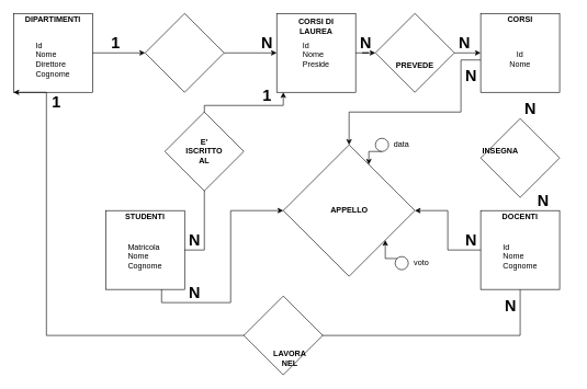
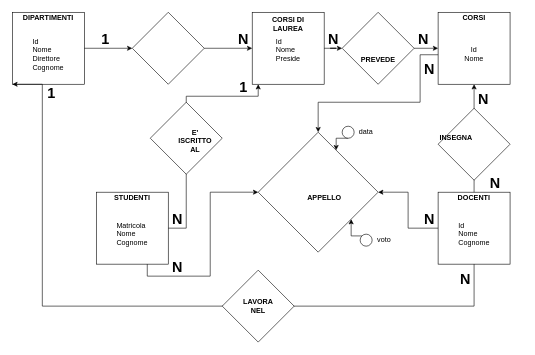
  <mxCell id="0" />
  <mxCell id="1" parent="0" />
  <mxCell id="2" value="" style="group" vertex="1" connectable="0" parent="1"><mxGeometry x="20" y="20" width="120" height="120" as="geometry" /></mxCell>
  <mxCell id="3" value="" style="rounded=0;whiteSpace=wrap;html=1;fontStyle=1" vertex="1" parent="2"><mxGeometry width="120" height="120" as="geometry" /></mxCell>
  <mxCell id="4" value="DIPARTIMENTI&lt;br&gt;" style="text;html=1;strokeColor=none;fillColor=none;align=center;verticalAlign=middle;whiteSpace=wrap;rounded=0;fontStyle=1" vertex="1" parent="2"><mxGeometry x="40" width="40" height="20" as="geometry" /></mxCell>
  <mxCell id="5" value="&lt;div style=&quot;text-align: left&quot;&gt;Id&lt;/div&gt;&lt;div style=&quot;text-align: left&quot;&gt;Nome&lt;/div&gt;&lt;div style=&quot;text-align: left&quot;&gt;Direttore&lt;/div&gt;&lt;div style=&quot;text-align: left&quot;&gt;Cognome&lt;/div&gt;" style="text;html=1;strokeColor=none;fillColor=none;align=center;verticalAlign=middle;whiteSpace=wrap;rounded=0;" vertex="1" parent="2"><mxGeometry x="10" y="20" width="100" height="100" as="geometry" /></mxCell>
  <mxCell id="6" value="" style="group" vertex="1" connectable="0" parent="1"><mxGeometry x="220" y="20" width="120" height="120" as="geometry" /></mxCell>
  <mxCell id="7" value="" style="rhombus;whiteSpace=wrap;html=1;" vertex="1" parent="6"><mxGeometry width="120" height="120" as="geometry" /></mxCell>
  <mxCell id="8" value="" style="group" vertex="1" connectable="0" parent="1"><mxGeometry x="420" y="20" width="120" height="120" as="geometry" /></mxCell>
  <mxCell id="9" value="" style="rounded=0;whiteSpace=wrap;html=1;fontStyle=1" vertex="1" parent="8"><mxGeometry width="120" height="120" as="geometry" /></mxCell>
  <mxCell id="10" value="CORSI DI LAUREA" style="text;html=1;strokeColor=none;fillColor=none;align=center;verticalAlign=middle;whiteSpace=wrap;rounded=0;fontStyle=1" vertex="1" parent="8"><mxGeometry x="20" y="10" width="80" height="20" as="geometry" /></mxCell>
  <mxCell id="11" value="&lt;div style=&quot;text-align: left&quot;&gt;Id&lt;/div&gt;&lt;div style=&quot;text-align: left&quot;&gt;Nome&lt;/div&gt;&lt;div style=&quot;text-align: left&quot;&gt;Preside&lt;/div&gt;&lt;div style=&quot;text-align: left&quot;&gt;&lt;br&gt;&lt;/div&gt;" style="text;html=1;strokeColor=none;fillColor=none;align=center;verticalAlign=middle;whiteSpace=wrap;rounded=0;" vertex="1" parent="8"><mxGeometry x="10" y="20" width="100" height="100" as="geometry" /></mxCell>
  <mxCell id="12" value="" style="group" vertex="1" connectable="0" parent="1"><mxGeometry x="730" y="320" width="120" height="120" as="geometry" /></mxCell>
  <mxCell id="13" value="" style="rounded=0;whiteSpace=wrap;html=1;fontStyle=1" vertex="1" parent="12"><mxGeometry width="120" height="120" as="geometry" /></mxCell>
  <mxCell id="14" value="DOCENTI" style="text;html=1;strokeColor=none;fillColor=none;align=center;verticalAlign=middle;whiteSpace=wrap;rounded=0;fontStyle=1" vertex="1" parent="12"><mxGeometry x="40" width="40" height="20" as="geometry" /></mxCell>
  <mxCell id="15" value="&lt;div style=&quot;text-align: left&quot;&gt;Id&lt;/div&gt;&lt;div style=&quot;text-align: left&quot;&gt;Nome&lt;/div&gt;&lt;div style=&quot;text-align: left&quot;&gt;Cognome&lt;/div&gt;" style="text;html=1;strokeColor=none;fillColor=none;align=center;verticalAlign=middle;whiteSpace=wrap;rounded=0;" vertex="1" parent="12"><mxGeometry x="10" y="20" width="100" height="100" as="geometry" /></mxCell>
  <mxCell id="16" value="" style="group" vertex="1" connectable="0" parent="1"><mxGeometry x="660" y="50" width="190" height="90" as="geometry" /></mxCell>
  <mxCell id="17" value="N" style="text;strokeColor=none;fillColor=none;html=1;fontSize=24;fontStyle=1;verticalAlign=middle;align=center;" vertex="1" parent="16"><mxGeometry width="90" height="30" as="geometry" /></mxCell>
  <mxCell id="18" value="" style="group" vertex="1" connectable="0" parent="16"><mxGeometry x="70" y="-30" width="120" height="120" as="geometry" /></mxCell>
  <mxCell id="19" value="" style="rounded=0;whiteSpace=wrap;html=1;fontStyle=1" vertex="1" parent="18"><mxGeometry width="120" height="120" as="geometry" /></mxCell>
  <mxCell id="20" value="CORSI" style="text;html=1;strokeColor=none;fillColor=none;align=center;verticalAlign=middle;whiteSpace=wrap;rounded=0;fontStyle=1" vertex="1" parent="18"><mxGeometry x="40" width="40" height="20" as="geometry" /></mxCell>
  <mxCell id="21" value="Id&lt;br&gt;Nome" style="text;html=1;strokeColor=none;fillColor=none;align=center;verticalAlign=middle;whiteSpace=wrap;rounded=0;" vertex="1" parent="18"><mxGeometry x="10" y="20" width="100" height="100" as="geometry" /></mxCell>
  <mxCell id="22" value="N" style="text;strokeColor=none;fillColor=none;html=1;fontSize=24;fontStyle=1;verticalAlign=middle;align=center;" vertex="1" parent="16"><mxGeometry x="10" y="50" width="90" height="30" as="geometry" /></mxCell>
  <mxCell id="23" value="" style="group" vertex="1" connectable="0" parent="1"><mxGeometry x="510" y="50" width="180" height="90" as="geometry" /></mxCell>
  <mxCell id="24" value="N" style="text;strokeColor=none;fillColor=none;html=1;fontSize=24;fontStyle=1;verticalAlign=middle;align=center;" vertex="1" parent="23"><mxGeometry width="90" height="30" as="geometry" /></mxCell>
  <mxCell id="25" value="" style="group" vertex="1" connectable="0" parent="23"><mxGeometry x="60" y="-30" width="120" height="120" as="geometry" /></mxCell>
  <mxCell id="26" value="" style="rhombus;whiteSpace=wrap;html=1;" vertex="1" parent="25"><mxGeometry width="120" height="120" as="geometry" /></mxCell>
  <mxCell id="27" value="PREVEDE" style="text;html=1;strokeColor=none;fillColor=none;align=center;verticalAlign=middle;whiteSpace=wrap;rounded=0;fontStyle=1" vertex="1" parent="25"><mxGeometry x="40" y="70" width="40" height="20" as="geometry" /></mxCell>
  <mxCell id="28" value="" style="group" vertex="1" connectable="0" parent="1"><mxGeometry x="360" y="50" width="90" height="30" as="geometry" /></mxCell>
  <mxCell id="29" style="edgeStyle=orthogonalEdgeStyle;rounded=0;orthogonalLoop=1;jettySize=auto;html=1;entryX=0;entryY=0.5;entryDx=0;entryDy=0;" edge="1" parent="28" source="7" target="9"><mxGeometry relative="1" as="geometry" /></mxCell>
  <mxCell id="30" value="N" style="text;strokeColor=none;fillColor=none;html=1;fontSize=24;fontStyle=1;verticalAlign=middle;align=center;" vertex="1" parent="28"><mxGeometry width="90" height="30" as="geometry" /></mxCell>
  <mxCell id="31" value="" style="group" vertex="1" connectable="0" parent="1"><mxGeometry x="130" y="50" width="90" height="30" as="geometry" /></mxCell>
  <mxCell id="32" style="edgeStyle=orthogonalEdgeStyle;rounded=0;orthogonalLoop=1;jettySize=auto;html=1;" edge="1" parent="31" source="3" target="7"><mxGeometry relative="1" as="geometry" /></mxCell>
  <mxCell id="33" value="1" style="text;strokeColor=none;fillColor=none;html=1;fontSize=24;fontStyle=1;verticalAlign=middle;align=center;" vertex="1" parent="31"><mxGeometry width="90" height="30" as="geometry" /></mxCell>
  <mxCell id="34" style="edgeStyle=orthogonalEdgeStyle;rounded=0;orthogonalLoop=1;jettySize=auto;html=1;entryX=0;entryY=0.5;entryDx=0;entryDy=0;" edge="1" parent="1" source="26" target="19"><mxGeometry relative="1" as="geometry" /></mxCell>
  <mxCell id="35" style="edgeStyle=orthogonalEdgeStyle;rounded=0;orthogonalLoop=1;jettySize=auto;html=1;entryX=0;entryY=0.5;entryDx=0;entryDy=0;" edge="1" parent="1" source="9" target="26"><mxGeometry relative="1" as="geometry" /></mxCell>
  <mxCell id="36" value="" style="group" vertex="1" connectable="0" parent="1"><mxGeometry x="160" y="320" width="120" height="120" as="geometry" /></mxCell>
  <mxCell id="37" value="" style="rounded=0;whiteSpace=wrap;html=1;fontStyle=1" vertex="1" parent="36"><mxGeometry width="120" height="120" as="geometry" /></mxCell>
  <mxCell id="38" value="STUDENTI" style="text;html=1;strokeColor=none;fillColor=none;align=center;verticalAlign=middle;whiteSpace=wrap;rounded=0;fontStyle=1" vertex="1" parent="36"><mxGeometry x="40" width="40" height="20" as="geometry" /></mxCell>
  <mxCell id="39" value="&lt;div style=&quot;text-align: left&quot;&gt;Matricola&lt;/div&gt;&lt;div style=&quot;text-align: left&quot;&gt;Nome&lt;/div&gt;&lt;div style=&quot;text-align: left&quot;&gt;Cognome&lt;/div&gt;" style="text;html=1;strokeColor=none;fillColor=none;align=center;verticalAlign=middle;whiteSpace=wrap;rounded=0;" vertex="1" parent="36"><mxGeometry x="10" y="20" width="100" height="100" as="geometry" /></mxCell>
  <mxCell id="40" style="edgeStyle=orthogonalEdgeStyle;rounded=0;orthogonalLoop=1;jettySize=auto;html=1;entryX=0;entryY=1;entryDx=0;entryDy=0;" edge="1" parent="1" source="15" target="3"><mxGeometry relative="1" as="geometry"><Array as="points"><mxPoint x="790" y="510" /><mxPoint x="70" y="510" /><mxPoint x="70" y="140" /></Array></mxGeometry></mxCell>
  <mxCell id="41" value="" style="group" vertex="1" connectable="0" parent="1"><mxGeometry x="370" y="450" width="120" height="120" as="geometry" /></mxCell>
  <mxCell id="42" value="" style="rhombus;whiteSpace=wrap;html=1;" vertex="1" parent="41"><mxGeometry width="120" height="120" as="geometry" /></mxCell>
- <mxCell id="43" value="LAVORA NEL" style="text;html=1;strokeColor=none;fillColor=none;align=center;verticalAlign=middle;whiteSpace=wrap;rounded=0;fontStyle=1" vertex="1" parent="41"><mxGeometry x="50" y="85" width="40" height="20" as="geometry" /></mxCell>
+ <mxCell id="43" value="LAVORA NEL" style="text;html=1;strokeColor=none;fillColor=none;align=center;verticalAlign=middle;whiteSpace=wrap;rounded=0;fontStyle=1" vertex="1" parent="41"><mxGeometry x="40" y="50" width="40" height="20" as="geometry" /></mxCell>
+ <mxCell id="44" style="edgeStyle=orthogonalEdgeStyle;rounded=0;orthogonalLoop=1;jettySize=auto;html=1;entryX=0.5;entryY=1;entryDx=0;entryDy=0;" edge="1" parent="1" source="14" target="21"><mxGeometry relative="1" as="geometry" /></mxCell>
  <mxCell id="45" value="" style="group" vertex="1" connectable="0" parent="1"><mxGeometry x="730" y="180" width="140" height="140" as="geometry" /></mxCell>
  <mxCell id="46" value="" style="rhombus;whiteSpace=wrap;html=1;" vertex="1" parent="45"><mxGeometry width="120" height="120" as="geometry" /></mxCell>
  <mxCell id="47" value="INSEGNA" style="text;html=1;strokeColor=none;fillColor=none;align=center;verticalAlign=middle;whiteSpace=wrap;rounded=0;fontStyle=1" vertex="1" parent="45"><mxGeometry x="10" y="40" width="40" height="20" as="geometry" /></mxCell>
  <mxCell id="48" value="N" style="text;strokeColor=none;fillColor=none;html=1;fontSize=24;fontStyle=1;verticalAlign=middle;align=center;" vertex="1" parent="45"><mxGeometry x="50" y="110" width="90" height="30" as="geometry" /></mxCell>
  <mxCell id="49" style="edgeStyle=orthogonalEdgeStyle;rounded=0;orthogonalLoop=1;jettySize=auto;html=1;entryX=0;entryY=1;entryDx=0;entryDy=0;" edge="1" parent="1" source="37" target="11"><mxGeometry relative="1" as="geometry"><Array as="points"><mxPoint x="310" y="380" /><mxPoint x="310" y="160" /><mxPoint x="430" y="160" /></Array></mxGeometry></mxCell>
  <mxCell id="50" value="" style="rhombus;whiteSpace=wrap;html=1;" vertex="1" parent="1"><mxGeometry x="250" y="170" width="120" height="120" as="geometry" /></mxCell>
- <mxCell id="51" value="E' ISCRITTO AL" style="text;html=1;strokeColor=none;fillColor=none;align=center;verticalAlign=middle;whiteSpace=wrap;rounded=0;fontStyle=1" vertex="1" parent="1"><mxGeometry x="290" y="220" width="40" height="20" as="geometry" /></mxCell>
+ <mxCell id="51" value="E' ISCRITTO AL" style="text;html=1;strokeColor=none;fillColor=none;align=center;verticalAlign=middle;whiteSpace=wrap;rounded=0;fontStyle=1" vertex="1" parent="1"><mxGeometry x="305" y="225" width="40" height="20" as="geometry" /></mxCell>
  <mxCell id="52" value="" style="group" vertex="1" connectable="0" parent="1"><mxGeometry x="430" y="220" width="260" height="200" as="geometry" /></mxCell>
  <mxCell id="53" value="" style="rhombus;whiteSpace=wrap;html=1;" vertex="1" parent="52"><mxGeometry width="200" height="200" as="geometry" /></mxCell>
- <mxCell id="54" value="APPELLO" style="text;html=1;strokeColor=none;fillColor=none;align=center;verticalAlign=middle;whiteSpace=wrap;rounded=0;fontStyle=1" vertex="1" parent="52"><mxGeometry x="66.667" y="83.333" width="66.667" height="33.333" as="geometry" /></mxCell>
+ <mxCell id="54" value="APPELLO" style="text;html=1;strokeColor=none;fillColor=none;align=center;verticalAlign=middle;whiteSpace=wrap;rounded=0;fontStyle=1" vertex="1" parent="52"><mxGeometry x="76.667" y="93.333" width="66.667" height="33.333" as="geometry" /></mxCell>
  <mxCell id="55" style="edgeStyle=orthogonalEdgeStyle;rounded=0;orthogonalLoop=1;jettySize=auto;html=1;exitX=0.5;exitY=1;exitDx=0;exitDy=0;entryX=0.65;entryY=0.15;entryDx=0;entryDy=0;entryPerimeter=0;" edge="1" parent="52" source="56" target="53"><mxGeometry relative="1" as="geometry" /></mxCell>
  <mxCell id="56" value="" style="ellipse;whiteSpace=wrap;html=1;" vertex="1" parent="52"><mxGeometry x="140" y="-10" width="20" height="20" as="geometry" /></mxCell>
  <mxCell id="57" style="edgeStyle=orthogonalEdgeStyle;rounded=0;orthogonalLoop=1;jettySize=auto;html=1;exitX=0;exitY=0;exitDx=0;exitDy=0;entryX=0.775;entryY=0.725;entryDx=0;entryDy=0;entryPerimeter=0;" edge="1" parent="52" source="58" target="53"><mxGeometry relative="1" as="geometry" /></mxCell>
  <mxCell id="58" value="" style="ellipse;whiteSpace=wrap;html=1;" vertex="1" parent="52"><mxGeometry x="170" y="170" width="20" height="20" as="geometry" /></mxCell>
  <mxCell id="59" value="voto" style="text;html=1;strokeColor=none;fillColor=none;align=center;verticalAlign=middle;whiteSpace=wrap;rounded=0;" vertex="1" parent="52"><mxGeometry x="190" y="170" width="40" height="20" as="geometry" /></mxCell>
  <mxCell id="60" value="N" style="text;strokeColor=none;fillColor=none;html=1;fontSize=24;fontStyle=1;verticalAlign=middle;align=center;" vertex="1" parent="1"><mxGeometry x="760" y="150" width="90" height="30" as="geometry" /></mxCell>
  <mxCell id="61" value="N" style="text;strokeColor=none;fillColor=none;html=1;fontSize=24;fontStyle=1;verticalAlign=middle;align=center;" vertex="1" parent="1"><mxGeometry x="730" y="450" width="90" height="30" as="geometry" /></mxCell>
  <mxCell id="62" value="N" style="text;strokeColor=none;fillColor=none;html=1;fontSize=24;fontStyle=1;verticalAlign=middle;align=center;" vertex="1" parent="1"><mxGeometry x="250" y="350" width="90" height="30" as="geometry" /></mxCell>
  <mxCell id="63" value="" style="group" vertex="1" connectable="0" parent="1"><mxGeometry x="360" y="130" width="90" height="30" as="geometry" /></mxCell>
  <mxCell id="64" style="edgeStyle=orthogonalEdgeStyle;rounded=0;orthogonalLoop=1;jettySize=auto;html=1;" edge="1" parent="63"><mxGeometry relative="1" as="geometry" /></mxCell>
  <mxCell id="65" value="1" style="text;strokeColor=none;fillColor=none;html=1;fontSize=24;fontStyle=1;verticalAlign=middle;align=center;" vertex="1" parent="63"><mxGeometry width="90" height="30" as="geometry" /></mxCell>
  <mxCell id="66" value="" style="group" vertex="1" connectable="0" parent="1"><mxGeometry x="40" y="140" width="90" height="30" as="geometry" /></mxCell>
  <mxCell id="67" style="edgeStyle=orthogonalEdgeStyle;rounded=0;orthogonalLoop=1;jettySize=auto;html=1;" edge="1" parent="66"><mxGeometry relative="1" as="geometry" /></mxCell>
  <mxCell id="68" value="1" style="text;strokeColor=none;fillColor=none;html=1;fontSize=24;fontStyle=1;verticalAlign=middle;align=center;" vertex="1" parent="66"><mxGeometry width="90" height="30" as="geometry" /></mxCell>
  <mxCell id="69" style="edgeStyle=orthogonalEdgeStyle;rounded=0;orthogonalLoop=1;jettySize=auto;html=1;exitX=0.75;exitY=1;exitDx=0;exitDy=0;entryX=0;entryY=0.5;entryDx=0;entryDy=0;" edge="1" parent="1" source="39" target="53"><mxGeometry relative="1" as="geometry" /></mxCell>
  <mxCell id="70" style="edgeStyle=orthogonalEdgeStyle;rounded=0;orthogonalLoop=1;jettySize=auto;html=1;exitX=0;exitY=0.59;exitDx=0;exitDy=0;exitPerimeter=0;entryX=0.5;entryY=0;entryDx=0;entryDy=0;" edge="1" parent="1" source="19" target="53"><mxGeometry relative="1" as="geometry"><mxPoint x="660" y="200" as="targetPoint" /><Array as="points"><mxPoint x="700" y="91" /><mxPoint x="700" y="170" /><mxPoint x="530" y="170" /></Array></mxGeometry></mxCell>
  <mxCell id="71" style="edgeStyle=orthogonalEdgeStyle;rounded=0;orthogonalLoop=1;jettySize=auto;html=1;entryX=1;entryY=0.5;entryDx=0;entryDy=0;" edge="1" parent="1" source="13" target="53"><mxGeometry relative="1" as="geometry" /></mxCell>
  <mxCell id="72" value="N" style="text;strokeColor=none;fillColor=none;html=1;fontSize=24;fontStyle=1;verticalAlign=middle;align=center;" vertex="1" parent="1"><mxGeometry x="250" y="430" width="90" height="30" as="geometry" /></mxCell>
  <mxCell id="73" value="N" style="text;strokeColor=none;fillColor=none;html=1;fontSize=24;fontStyle=1;verticalAlign=middle;align=center;" vertex="1" parent="1"><mxGeometry x="670" y="350" width="90" height="30" as="geometry" /></mxCell>
  <mxCell id="74" value="data" style="text;html=1;strokeColor=none;fillColor=none;align=center;verticalAlign=middle;whiteSpace=wrap;rounded=0;" vertex="1" parent="1"><mxGeometry x="590" y="210" width="40" height="20" as="geometry" /></mxCell>
